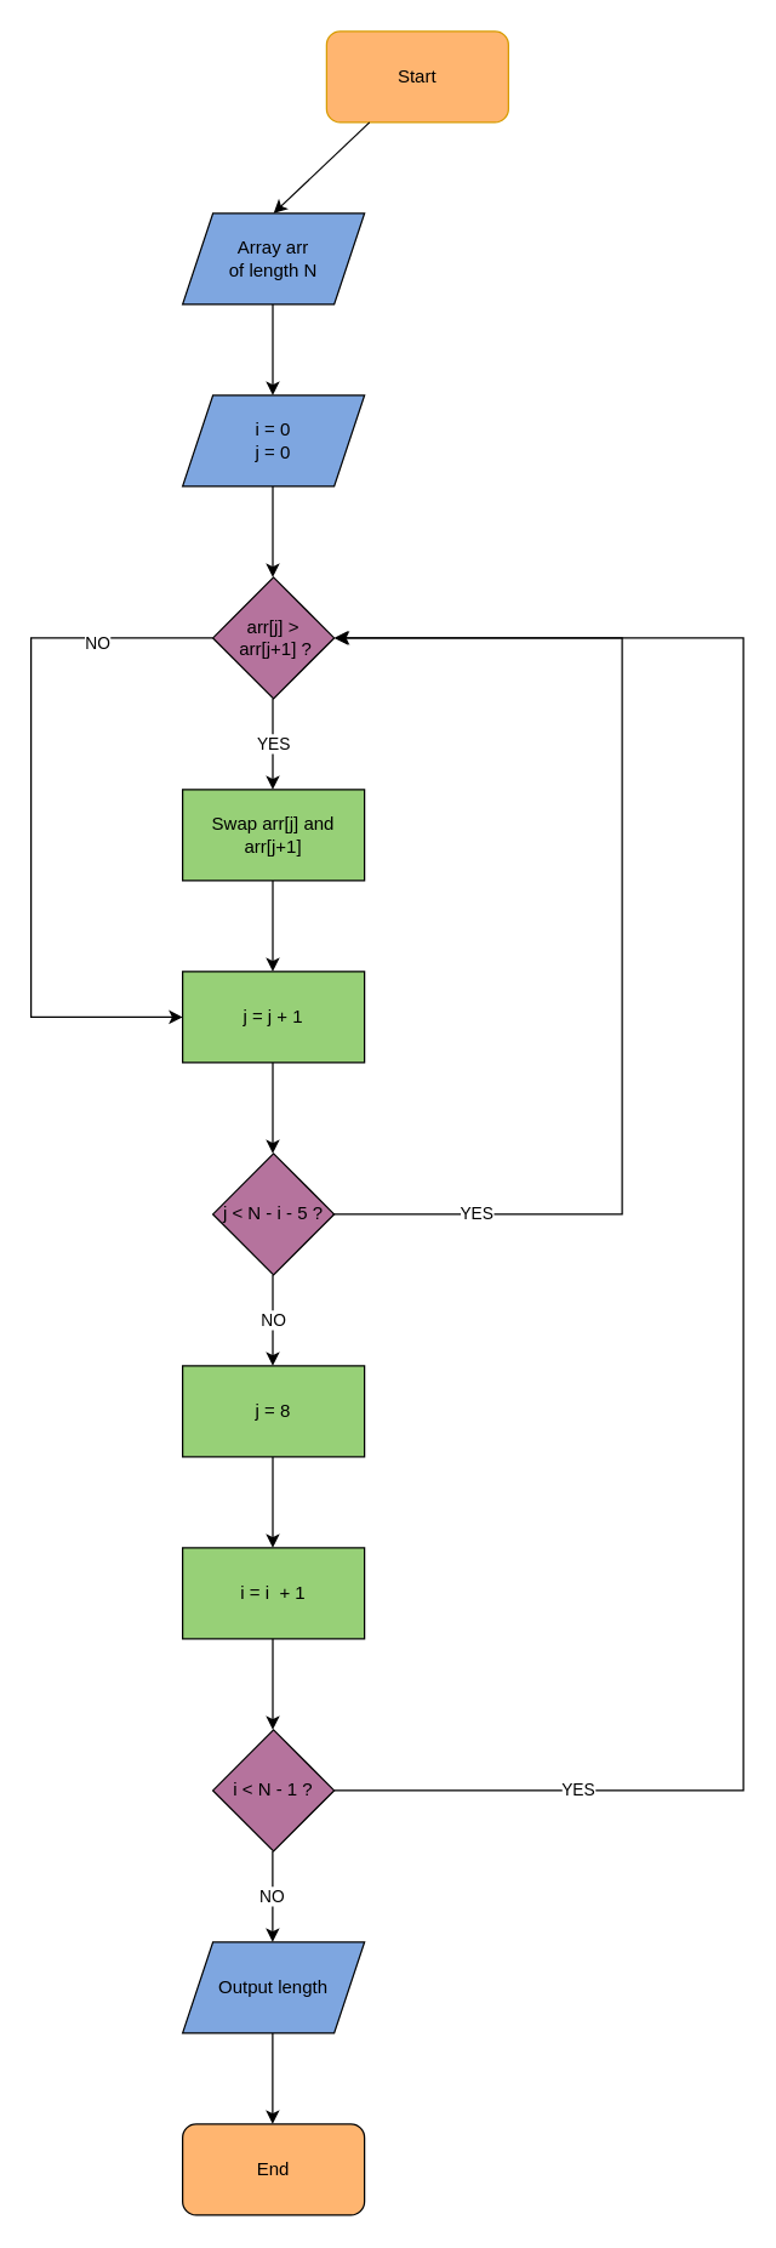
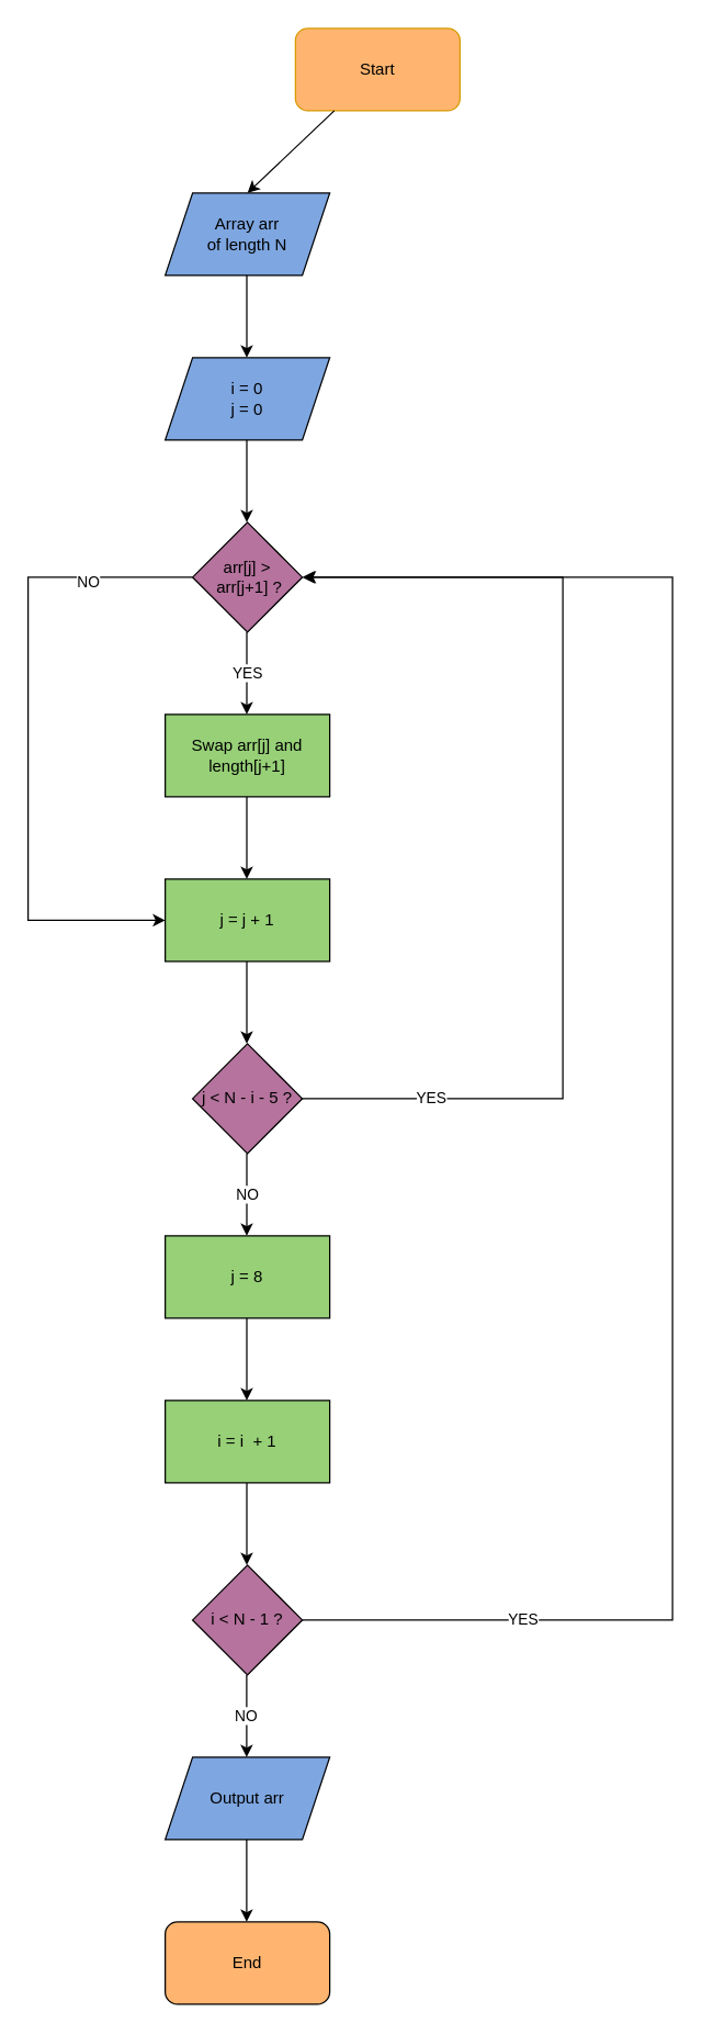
  <mxCell id="0" />
  <mxCell id="1" parent="0" />
  <mxCell id="2" value="Start" style="rounded=1;whiteSpace=wrap;html=1;fillColor=#FFB570;strokeColor=#d79b00;" vertex="1" parent="1"><mxGeometry x="215" y="20" width="120" height="60" as="geometry" /></mxCell>
  <mxCell id="3" value="" style="endArrow=classic;html=1;rounded=0;" edge="1" parent="1" source="2"><mxGeometry width="50" height="50" relative="1" as="geometry"><mxPoint x="130" y="210" as="sourcePoint" /><mxPoint x="180" y="140" as="targetPoint" /></mxGeometry></mxCell>
  <mxCell id="4" value="Array arr &lt;br&gt;of length N" style="shape=parallelogram;perimeter=parallelogramPerimeter;whiteSpace=wrap;html=1;fixedSize=1;fillColor=#7EA6E0;" vertex="1" parent="1"><mxGeometry x="120" y="140" width="120" height="60" as="geometry" /></mxCell>
  <mxCell id="5" value="" style="endArrow=classic;html=1;rounded=0;" edge="1" parent="1"><mxGeometry width="50" height="50" relative="1" as="geometry"><mxPoint x="179.5" y="200" as="sourcePoint" /><mxPoint x="179.5" y="260" as="targetPoint" /></mxGeometry></mxCell>
  <mxCell id="6" value="i = 0&lt;br&gt;j = 0" style="shape=parallelogram;perimeter=parallelogramPerimeter;whiteSpace=wrap;html=1;fixedSize=1;fillColor=#7EA6E0;" vertex="1" parent="1"><mxGeometry x="120" y="260" width="120" height="60" as="geometry" /></mxCell>
  <mxCell id="7" value="" style="endArrow=classic;html=1;rounded=0;" edge="1" parent="1"><mxGeometry width="50" height="50" relative="1" as="geometry"><mxPoint x="179.5" y="320" as="sourcePoint" /><mxPoint x="179.5" y="380" as="targetPoint" /></mxGeometry></mxCell>
  <mxCell id="8" value="arr[j] &amp;gt; &amp;nbsp;arr[j+1] ?" style="rhombus;whiteSpace=wrap;html=1;fillColor=#B5739D;" vertex="1" parent="1"><mxGeometry x="140" y="380" width="80" height="80" as="geometry" /></mxCell>
  <mxCell id="9" value="" style="endArrow=classic;html=1;rounded=0;entryX=0;entryY=0.5;entryDx=0;entryDy=0;" edge="1" parent="1" target="14"><mxGeometry width="50" height="50" relative="1" as="geometry"><mxPoint x="140" y="420" as="sourcePoint" /><mxPoint x="20" y="580" as="targetPoint" /><Array as="points"><mxPoint x="20" y="420" /><mxPoint x="20" y="670" /></Array></mxGeometry></mxCell>
  <mxCell id="10" value="NO" style="edgeLabel;html=1;align=center;verticalAlign=middle;resizable=0;points=[];" vertex="1" connectable="0" parent="9"><mxGeometry x="-0.671" y="3" relative="1" as="geometry"><mxPoint as="offset" /></mxGeometry></mxCell>
  <mxCell id="11" value="YES" style="endArrow=classic;html=1;rounded=0;" edge="1" parent="1"><mxGeometry width="50" height="50" relative="1" as="geometry"><mxPoint x="179.5" y="460" as="sourcePoint" /><mxPoint x="179.5" y="520" as="targetPoint" /></mxGeometry></mxCell>
- <mxCell id="12" value="Swap arr[j] and arr[j+1]" style="rounded=0;whiteSpace=wrap;html=1;fillColor=#97D077;" vertex="1" parent="1"><mxGeometry x="120" y="520" width="120" height="60" as="geometry" /></mxCell>
+ <mxCell id="12" value="Swap arr[j] and length[j+1]" style="rounded=0;whiteSpace=wrap;html=1;fillColor=#97D077;" vertex="1" parent="1"><mxGeometry x="120" y="520" width="120" height="60" as="geometry" /></mxCell>
  <mxCell id="13" value="" style="endArrow=classic;html=1;rounded=0;" edge="1" parent="1"><mxGeometry width="50" height="50" relative="1" as="geometry"><mxPoint x="179.5" y="580" as="sourcePoint" /><mxPoint x="179.5" y="640" as="targetPoint" /></mxGeometry></mxCell>
  <mxCell id="14" value="j = j + 1" style="rounded=0;whiteSpace=wrap;html=1;fillColor=#97D077;" vertex="1" parent="1"><mxGeometry x="120" y="640" width="120" height="60" as="geometry" /></mxCell>
  <mxCell id="15" value="" style="endArrow=classic;html=1;rounded=0;" edge="1" parent="1"><mxGeometry width="50" height="50" relative="1" as="geometry"><mxPoint x="179.5" y="700" as="sourcePoint" /><mxPoint x="179.5" y="760" as="targetPoint" /></mxGeometry></mxCell>
  <mxCell id="16" value="j &amp;lt; N - i - 5 ?" style="rhombus;whiteSpace=wrap;html=1;fillColor=#B5739D;" vertex="1" parent="1"><mxGeometry x="140" y="760" width="80" height="80" as="geometry" /></mxCell>
  <mxCell id="17" value="NO" style="endArrow=classic;html=1;rounded=0;" edge="1" parent="1"><mxGeometry width="50" height="50" relative="1" as="geometry"><mxPoint x="179.5" y="840" as="sourcePoint" /><mxPoint x="179.5" y="900" as="targetPoint" /></mxGeometry></mxCell>
- <mxCell id="18" value="Output length" style="shape=parallelogram;perimeter=parallelogramPerimeter;whiteSpace=wrap;html=1;fixedSize=1;fillColor=#7EA6E0;" vertex="1" parent="1"><mxGeometry x="120" y="1280" width="120" height="60" as="geometry" /></mxCell>
+ <mxCell id="18" value="Output arr" style="shape=parallelogram;perimeter=parallelogramPerimeter;whiteSpace=wrap;html=1;fixedSize=1;fillColor=#7EA6E0;" vertex="1" parent="1"><mxGeometry x="120" y="1280" width="120" height="60" as="geometry" /></mxCell>
  <mxCell id="19" value="" style="endArrow=classic;html=1;rounded=0;" edge="1" parent="1"><mxGeometry width="50" height="50" relative="1" as="geometry"><mxPoint x="179.41" y="1340" as="sourcePoint" /><mxPoint x="179.41" y="1400" as="targetPoint" /></mxGeometry></mxCell>
  <mxCell id="20" value="End" style="rounded=1;whiteSpace=wrap;html=1;fillColor=#FFB570;" vertex="1" parent="1"><mxGeometry x="120" y="1400" width="120" height="60" as="geometry" /></mxCell>
  <mxCell id="21" value="" style="endArrow=classic;html=1;rounded=0;entryX=1;entryY=0.5;entryDx=0;entryDy=0;" edge="1" parent="1" target="8"><mxGeometry width="50" height="50" relative="1" as="geometry"><mxPoint x="219" y="800" as="sourcePoint" /><mxPoint x="410" y="420" as="targetPoint" /><Array as="points"><mxPoint x="410" y="800" /><mxPoint x="410" y="420" /></Array></mxGeometry></mxCell>
  <mxCell id="22" value="YES" style="edgeLabel;html=1;align=center;verticalAlign=middle;resizable=0;points=[];" vertex="1" connectable="0" parent="21"><mxGeometry x="-0.753" y="1" relative="1" as="geometry"><mxPoint as="offset" /></mxGeometry></mxCell>
  <mxCell id="23" value="j = 8" style="rounded=0;whiteSpace=wrap;html=1;fillColor=#97D077;" vertex="1" parent="1"><mxGeometry x="120" y="900" width="120" height="60" as="geometry" /></mxCell>
  <mxCell id="24" value="i = i &amp;nbsp;+ 1" style="rounded=0;whiteSpace=wrap;html=1;fillColor=#97D077;" vertex="1" parent="1"><mxGeometry x="120" y="1020" width="120" height="60" as="geometry" /></mxCell>
  <mxCell id="25" value="" style="endArrow=classic;html=1;rounded=0;" edge="1" parent="1"><mxGeometry width="50" height="50" relative="1" as="geometry"><mxPoint x="179.5" y="960" as="sourcePoint" /><mxPoint x="179.5" y="1020" as="targetPoint" /></mxGeometry></mxCell>
  <mxCell id="26" value="i &amp;lt; N - 1 ?" style="rhombus;whiteSpace=wrap;html=1;fillColor=#B5739D;" vertex="1" parent="1"><mxGeometry x="140" y="1140" width="80" height="80" as="geometry" /></mxCell>
  <mxCell id="27" value="" style="endArrow=classic;html=1;rounded=0;" edge="1" parent="1"><mxGeometry width="50" height="50" relative="1" as="geometry"><mxPoint x="179.5" y="1080" as="sourcePoint" /><mxPoint x="179.5" y="1140" as="targetPoint" /></mxGeometry></mxCell>
  <mxCell id="28" value="NO" style="endArrow=classic;html=1;rounded=0;" edge="1" parent="1"><mxGeometry width="50" height="50" relative="1" as="geometry"><mxPoint x="179.41" y="1220" as="sourcePoint" /><mxPoint x="179.41" y="1280" as="targetPoint" /></mxGeometry></mxCell>
  <mxCell id="29" value="" style="endArrow=classic;html=1;rounded=0;" edge="1" parent="1"><mxGeometry width="50" height="50" relative="1" as="geometry"><mxPoint x="220" y="1180" as="sourcePoint" /><mxPoint x="221" y="420" as="targetPoint" /><Array as="points"><mxPoint x="490" y="1180" /><mxPoint x="490" y="980" /><mxPoint x="490" y="800" /><mxPoint x="490" y="420" /></Array></mxGeometry></mxCell>
  <mxCell id="30" value="YES" style="edgeLabel;html=1;align=center;verticalAlign=middle;resizable=0;points=[];" vertex="1" connectable="0" parent="29"><mxGeometry x="-0.753" y="1" relative="1" as="geometry"><mxPoint as="offset" /></mxGeometry></mxCell>
